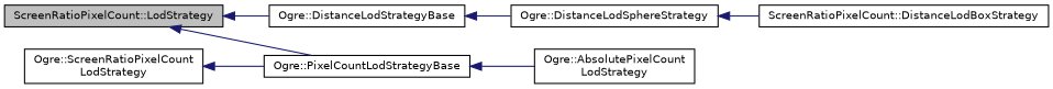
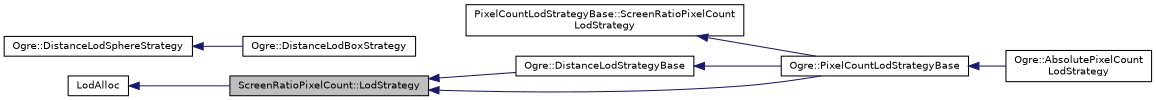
  digraph {
    rankdir=LR
    node [color=black fontname=Helvetica fontsize=10 shape=record]
    edge [color=midnightblue dir=back fontname=Helvetica fontsize=10 labelfontname=Helvetica labelfontsize=10 style=solid]
    n1 [fillcolor=grey75 fontcolor=black height=0.2 label="ScreenRatioPixelCount::LodStrategy" style=filled width=0.4]
    n2 [height=0.2 label="Ogre::DistanceLodStrategyBase" width=0.4]
    n3 [height=0.2 label="Ogre::PixelCountLodStrategyBase" width=0.4]
    n4 [height=0.2 label="Ogre::DistanceLodSphereStrategy" width=0.4]
    n5 [height=0.2 label="Ogre::AbsolutePixelCount\lLodStrategy" width=0.4]
-   n7 [height=0.2 label="ScreenRatioPixelCount::DistanceLodBoxStrategy" width=0.4]
-   n8 [height=0.2 label="Ogre::ScreenRatioPixelCount\lLodStrategy" width=0.4]
+   n6 [height=0.2 label=LodAlloc width=0.4]
+   n7 [height=0.2 label="Ogre::DistanceLodBoxStrategy" width=0.4]
+   n8 [height=0.2 label="PixelCountLodStrategyBase::ScreenRatioPixelCount\lLodStrategy" width=0.4]
    n1 -> n2
    n1 -> n3
-   n2 -> n4
+   n2 -> n3
    n3 -> n5
    n4 -> n7
+   n6 -> n1
    n8 -> n3
  }
